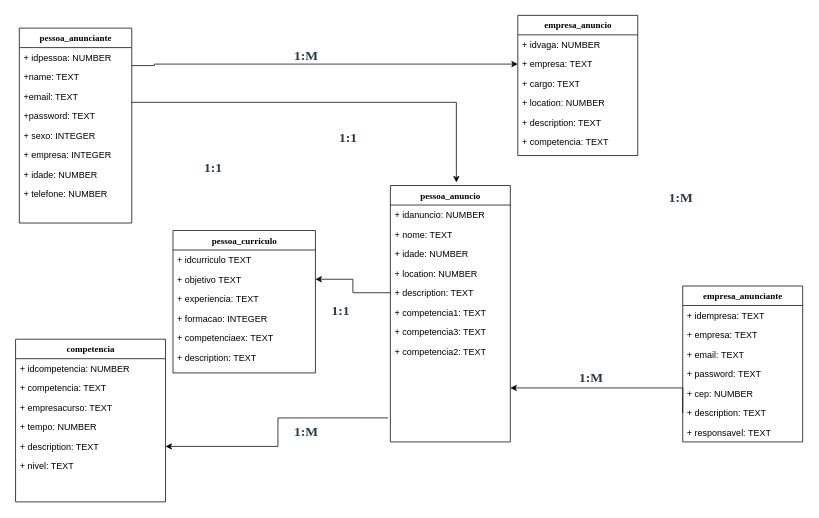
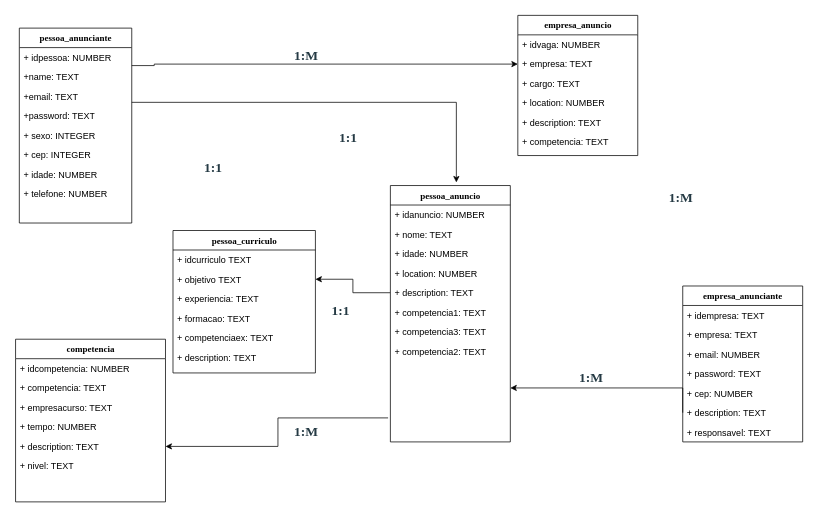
  <mxCell id="0" />
  <mxCell id="1" parent="0" />
  <mxCell id="2" style="edgeStyle=orthogonalEdgeStyle;rounded=0;orthogonalLoop=1;jettySize=auto;html=1;entryX=1;entryY=0.5;entryDx=0;entryDy=0;exitX=-0.019;exitY=0.761;exitDx=0;exitDy=0;exitPerimeter=0;" parent="1" source="45" target="19" edge="1"><mxGeometry relative="1" as="geometry" /></mxCell>
  <mxCell id="3" value="pessoa_anunciante" style="swimlane;html=1;fontStyle=1;align=center;verticalAlign=top;childLayout=stackLayout;horizontal=1;startSize=26;horizontalStack=0;resizeParent=1;resizeLast=0;collapsible=1;marginBottom=0;swimlaneFillColor=#ffffff;rounded=0;shadow=0;comic=0;labelBackgroundColor=none;strokeWidth=1;fillColor=none;fontFamily=Verdana;fontSize=12" parent="1" vertex="1"><mxGeometry x="25" y="37" width="150" height="260" as="geometry" /></mxCell>
  <mxCell id="4" value="+ idpessoa: NUMBER" style="text;html=1;strokeColor=none;fillColor=none;align=left;verticalAlign=top;spacingLeft=4;spacingRight=4;whiteSpace=wrap;overflow=hidden;rotatable=0;points=[[0,0.5],[1,0.5]];portConstraint=eastwest;" parent="3" vertex="1"><mxGeometry y="26" width="150" height="26" as="geometry" /></mxCell>
  <mxCell id="5" value="+name: TEXT" style="text;html=1;strokeColor=none;fillColor=none;align=left;verticalAlign=top;spacingLeft=4;spacingRight=4;whiteSpace=wrap;overflow=hidden;rotatable=0;points=[[0,0.5],[1,0.5]];portConstraint=eastwest;" parent="3" vertex="1"><mxGeometry y="52" width="150" height="26" as="geometry" /></mxCell>
  <mxCell id="6" value="+email: TEXT&lt;span style=&quot;color: rgba(0 , 0 , 0 , 0) ; font-family: monospace ; font-size: 0px&quot;&gt;%3CmxGraphModel%3E%3Croot%3E%3CmxCell%20id%3D%220%22%2F%3E%3CmxCell%20id%3D%221%22%20parent%3D%220%22%2F%3E%3CmxCell%20id%3D%222%22%20value%3D%22%2Bname%3A%20TEXT%22%20style%3D%22text%3Bhtml%3D1%3BstrokeColor%3Dnone%3BfillColor%3Dnone%3Balign%3Dleft%3BverticalAlign%3Dtop%3BspacingLeft%3D4%3BspacingRight%3D4%3BwhiteSpace%3Dwrap%3Boverflow%3Dhidden%3Brotatable%3D0%3Bpoints%3D%5B%5B0%2C0.5%5D%2C%5B1%2C0.5%5D%5D%3BportConstraint%3Deastwest%3B%22%20vertex%3D%221%22%20parent%3D%221%22%3E%3CmxGeometry%20x%3D%2290%22%20y%3D%2272%22%20width%3D%22160%22%20height%3D%2226%22%20as%3D%22geometry%22%2F%3E%3C%2FmxCell%3E%3C%2Froot%3E%3C%2FmxGraphModel%3E&lt;/span&gt;" style="text;html=1;strokeColor=none;fillColor=none;align=left;verticalAlign=top;spacingLeft=4;spacingRight=4;whiteSpace=wrap;overflow=hidden;rotatable=0;points=[[0,0.5],[1,0.5]];portConstraint=eastwest;" parent="3" vertex="1"><mxGeometry y="78" width="150" height="26" as="geometry" /></mxCell>
  <mxCell id="7" value="+password: TEXT" style="text;html=1;strokeColor=none;fillColor=none;align=left;verticalAlign=top;spacingLeft=4;spacingRight=4;whiteSpace=wrap;overflow=hidden;rotatable=0;points=[[0,0.5],[1,0.5]];portConstraint=eastwest;" parent="3" vertex="1"><mxGeometry y="104" width="150" height="26" as="geometry" /></mxCell>
  <mxCell id="8" value="+ sexo: INTEGER" style="text;html=1;strokeColor=none;fillColor=none;align=left;verticalAlign=top;spacingLeft=4;spacingRight=4;whiteSpace=wrap;overflow=hidden;rotatable=0;points=[[0,0.5],[1,0.5]];portConstraint=eastwest;" parent="3" vertex="1"><mxGeometry y="130" width="150" height="26" as="geometry" /></mxCell>
- <mxCell id="9" value="+ empresa: INTEGER" style="text;html=1;strokeColor=none;fillColor=none;align=left;verticalAlign=top;spacingLeft=4;spacingRight=4;whiteSpace=wrap;overflow=hidden;rotatable=0;points=[[0,0.5],[1,0.5]];portConstraint=eastwest;" parent="3" vertex="1"><mxGeometry y="156" width="150" height="26" as="geometry" /></mxCell>
+ <mxCell id="9" value="+ cep: INTEGER" style="text;html=1;strokeColor=none;fillColor=none;align=left;verticalAlign=top;spacingLeft=4;spacingRight=4;whiteSpace=wrap;overflow=hidden;rotatable=0;points=[[0,0.5],[1,0.5]];portConstraint=eastwest;" parent="3" vertex="1"><mxGeometry y="156" width="150" height="26" as="geometry" /></mxCell>
  <mxCell id="10" value="+ idade: NUMBER&lt;br&gt;&lt;br&gt;" style="text;html=1;strokeColor=none;fillColor=none;align=left;verticalAlign=top;spacingLeft=4;spacingRight=4;whiteSpace=wrap;overflow=hidden;rotatable=0;points=[[0,0.5],[1,0.5]];portConstraint=eastwest;" parent="3" vertex="1"><mxGeometry y="182" width="150" height="26" as="geometry" /></mxCell>
  <mxCell id="11" value="+ telefone: NUMBER&lt;br&gt;&lt;br&gt;" style="text;html=1;strokeColor=none;fillColor=none;align=left;verticalAlign=top;spacingLeft=4;spacingRight=4;whiteSpace=wrap;overflow=hidden;rotatable=0;points=[[0,0.5],[1,0.5]];portConstraint=eastwest;" parent="3" vertex="1"><mxGeometry y="208" width="150" height="26" as="geometry" /></mxCell>
  <mxCell id="12" value="&lt;b style=&quot;outline: none ; font-weight: bold ; color: rgb(37 , 58 , 68) ; font-family: &amp;#34;source serif pro&amp;#34; , serif ; font-size: 18px ; font-style: normal ; letter-spacing: normal ; text-indent: 0px ; text-transform: none ; word-spacing: 0px&quot;&gt;1:1&lt;/b&gt;" style="text;whiteSpace=wrap;html=1;" vertex="1" parent="1"><mxGeometry x="450" y="167" width="60" height="30" as="geometry" /></mxCell>
  <mxCell id="13" value="&lt;b style=&quot;outline: none ; font-weight: bold ; color: rgb(37 , 58 , 68) ; font-family: &amp;#34;source serif pro&amp;#34; , serif ; font-size: 18px ; font-style: normal ; letter-spacing: normal ; text-indent: 0px ; text-transform: none ; word-spacing: 0px&quot;&gt;1:1&lt;/b&gt;" style="text;whiteSpace=wrap;html=1;" vertex="1" parent="1"><mxGeometry x="270" y="207" width="60" height="30" as="geometry" /></mxCell>
  <mxCell id="14" value="competencia" style="swimlane;html=1;fontStyle=1;align=center;verticalAlign=top;childLayout=stackLayout;horizontal=1;startSize=26;horizontalStack=0;resizeParent=1;resizeLast=0;collapsible=1;marginBottom=0;swimlaneFillColor=#ffffff;rounded=0;shadow=0;comic=0;labelBackgroundColor=none;strokeWidth=1;fillColor=none;fontFamily=Verdana;fontSize=12" parent="1" vertex="1"><mxGeometry x="20" y="452" width="200" height="217" as="geometry"><mxRectangle x="70" y="540" width="120" height="26" as="alternateBounds" /></mxGeometry></mxCell>
  <mxCell id="15" value="+ idcompetencia: NUMBER" style="text;html=1;strokeColor=none;fillColor=none;align=left;verticalAlign=top;spacingLeft=4;spacingRight=4;whiteSpace=wrap;overflow=hidden;rotatable=0;points=[[0,0.5],[1,0.5]];portConstraint=eastwest;" parent="14" vertex="1"><mxGeometry y="26" width="200" height="26" as="geometry" /></mxCell>
  <mxCell id="16" value="+ competencia: TEXT" style="text;html=1;strokeColor=none;fillColor=none;align=left;verticalAlign=top;spacingLeft=4;spacingRight=4;whiteSpace=wrap;overflow=hidden;rotatable=0;points=[[0,0.5],[1,0.5]];portConstraint=eastwest;" parent="14" vertex="1"><mxGeometry y="52" width="200" height="26" as="geometry" /></mxCell>
  <mxCell id="17" value="+ empresacurso: TEXT" style="text;html=1;strokeColor=none;fillColor=none;align=left;verticalAlign=top;spacingLeft=4;spacingRight=4;whiteSpace=wrap;overflow=hidden;rotatable=0;points=[[0,0.5],[1,0.5]];portConstraint=eastwest;" parent="14" vertex="1"><mxGeometry y="78" width="200" height="26" as="geometry" /></mxCell>
  <mxCell id="18" value="+ tempo: NUMBER" style="text;html=1;strokeColor=none;fillColor=none;align=left;verticalAlign=top;spacingLeft=4;spacingRight=4;whiteSpace=wrap;overflow=hidden;rotatable=0;points=[[0,0.5],[1,0.5]];portConstraint=eastwest;" parent="14" vertex="1"><mxGeometry y="104" width="200" height="26" as="geometry" /></mxCell>
  <mxCell id="19" value="+ description: TEXT" style="text;html=1;strokeColor=none;fillColor=none;align=left;verticalAlign=top;spacingLeft=4;spacingRight=4;whiteSpace=wrap;overflow=hidden;rotatable=0;points=[[0,0.5],[1,0.5]];portConstraint=eastwest;" parent="14" vertex="1"><mxGeometry y="130" width="200" height="26" as="geometry" /></mxCell>
  <mxCell id="20" value="+ nivel: TEXT" style="text;html=1;strokeColor=none;fillColor=none;align=left;verticalAlign=top;spacingLeft=4;spacingRight=4;whiteSpace=wrap;overflow=hidden;rotatable=0;points=[[0,0.5],[1,0.5]];portConstraint=eastwest;" parent="14" vertex="1"><mxGeometry y="156" width="200" height="26" as="geometry" /></mxCell>
  <mxCell id="21" style="edgeStyle=orthogonalEdgeStyle;rounded=0;orthogonalLoop=1;jettySize=auto;html=1;entryX=1;entryY=0.5;entryDx=0;entryDy=0;exitX=0;exitY=0.5;exitDx=0;exitDy=0;" edge="1" parent="1" source="42" target="54"><mxGeometry relative="1" as="geometry"><mxPoint x="930.95" y="418.99" as="sourcePoint" /><mxPoint x="500" y="374.996" as="targetPoint" /></mxGeometry></mxCell>
  <mxCell id="22" value="empresa_anuncio" style="swimlane;html=1;fontStyle=1;align=center;verticalAlign=top;childLayout=stackLayout;horizontal=1;startSize=26;horizontalStack=0;resizeParent=1;resizeLast=0;collapsible=1;marginBottom=0;swimlaneFillColor=#ffffff;rounded=0;shadow=0;comic=0;labelBackgroundColor=none;strokeWidth=1;fillColor=none;fontFamily=Verdana;fontSize=12" parent="1" vertex="1"><mxGeometry x="690" y="20" width="160" height="187" as="geometry" /></mxCell>
  <mxCell id="23" value="+ idvaga: NUMBER" style="text;html=1;strokeColor=none;fillColor=none;align=left;verticalAlign=top;spacingLeft=4;spacingRight=4;whiteSpace=wrap;overflow=hidden;rotatable=0;points=[[0,0.5],[1,0.5]];portConstraint=eastwest;" parent="22" vertex="1"><mxGeometry y="26" width="160" height="26" as="geometry" /></mxCell>
  <mxCell id="24" value="+ empresa: TEXT" style="text;html=1;strokeColor=none;fillColor=none;align=left;verticalAlign=top;spacingLeft=4;spacingRight=4;whiteSpace=wrap;overflow=hidden;rotatable=0;points=[[0,0.5],[1,0.5]];portConstraint=eastwest;" parent="22" vertex="1"><mxGeometry y="52" width="160" height="26" as="geometry" /></mxCell>
  <mxCell id="25" value="+ cargo: TEXT" style="text;html=1;strokeColor=none;fillColor=none;align=left;verticalAlign=top;spacingLeft=4;spacingRight=4;whiteSpace=wrap;overflow=hidden;rotatable=0;points=[[0,0.5],[1,0.5]];portConstraint=eastwest;" parent="22" vertex="1"><mxGeometry y="78" width="160" height="26" as="geometry" /></mxCell>
  <mxCell id="26" value="+ location: NUMBER" style="text;html=1;strokeColor=none;fillColor=none;align=left;verticalAlign=top;spacingLeft=4;spacingRight=4;whiteSpace=wrap;overflow=hidden;rotatable=0;points=[[0,0.5],[1,0.5]];portConstraint=eastwest;" parent="22" vertex="1"><mxGeometry y="104" width="160" height="26" as="geometry" /></mxCell>
  <mxCell id="27" value="+ description: TEXT" style="text;html=1;strokeColor=none;fillColor=none;align=left;verticalAlign=top;spacingLeft=4;spacingRight=4;whiteSpace=wrap;overflow=hidden;rotatable=0;points=[[0,0.5],[1,0.5]];portConstraint=eastwest;" parent="22" vertex="1"><mxGeometry y="130" width="160" height="26" as="geometry" /></mxCell>
  <mxCell id="28" value="+ competencia: TEXT" style="text;html=1;strokeColor=none;fillColor=none;align=left;verticalAlign=top;spacingLeft=4;spacingRight=4;whiteSpace=wrap;overflow=hidden;rotatable=0;points=[[0,0.5],[1,0.5]];portConstraint=eastwest;" parent="22" vertex="1"><mxGeometry y="156" width="160" height="26" as="geometry" /></mxCell>
  <mxCell id="29" value="empresa_anunciante" style="swimlane;html=1;fontStyle=1;align=center;verticalAlign=top;childLayout=stackLayout;horizontal=1;startSize=26;horizontalStack=0;resizeParent=1;resizeLast=0;collapsible=1;marginBottom=0;swimlaneFillColor=#ffffff;rounded=0;shadow=0;comic=0;labelBackgroundColor=none;strokeWidth=1;fillColor=none;fontFamily=Verdana;fontSize=12" parent="1" vertex="1"><mxGeometry x="910" y="381" width="160" height="208" as="geometry" /></mxCell>
  <mxCell id="30" value="+ idempresa: TEXT" style="text;html=1;strokeColor=none;fillColor=none;align=left;verticalAlign=top;spacingLeft=4;spacingRight=4;whiteSpace=wrap;overflow=hidden;rotatable=0;points=[[0,0.5],[1,0.5]];portConstraint=eastwest;" parent="29" vertex="1"><mxGeometry y="26" width="160" height="26" as="geometry" /></mxCell>
  <mxCell id="31" value="+ empresa: TEXT" style="text;html=1;strokeColor=none;fillColor=none;align=left;verticalAlign=top;spacingLeft=4;spacingRight=4;whiteSpace=wrap;overflow=hidden;rotatable=0;points=[[0,0.5],[1,0.5]];portConstraint=eastwest;" parent="29" vertex="1"><mxGeometry y="52" width="160" height="26" as="geometry" /></mxCell>
- <mxCell id="32" value="+ email: TEXT" style="text;html=1;strokeColor=none;fillColor=none;align=left;verticalAlign=top;spacingLeft=4;spacingRight=4;whiteSpace=wrap;overflow=hidden;rotatable=0;points=[[0,0.5],[1,0.5]];portConstraint=eastwest;" parent="29" vertex="1"><mxGeometry y="78" width="160" height="26" as="geometry" /></mxCell>
+ <mxCell id="32" value="+ email: NUMBER" style="text;html=1;strokeColor=none;fillColor=none;align=left;verticalAlign=top;spacingLeft=4;spacingRight=4;whiteSpace=wrap;overflow=hidden;rotatable=0;points=[[0,0.5],[1,0.5]];portConstraint=eastwest;" parent="29" vertex="1"><mxGeometry y="78" width="160" height="26" as="geometry" /></mxCell>
  <mxCell id="33" value="+ password: TEXT" style="text;html=1;strokeColor=none;fillColor=none;align=left;verticalAlign=top;spacingLeft=4;spacingRight=4;whiteSpace=wrap;overflow=hidden;rotatable=0;points=[[0,0.5],[1,0.5]];portConstraint=eastwest;" parent="29" vertex="1"><mxGeometry y="104" width="160" height="26" as="geometry" /></mxCell>
  <mxCell id="34" value="+ cep: NUMBER" style="text;html=1;strokeColor=none;fillColor=none;align=left;verticalAlign=top;spacingLeft=4;spacingRight=4;whiteSpace=wrap;overflow=hidden;rotatable=0;points=[[0,0.5],[1,0.5]];portConstraint=eastwest;" parent="29" vertex="1"><mxGeometry y="130" width="160" height="26" as="geometry" /></mxCell>
  <mxCell id="35" value="+ description: TEXT" style="text;html=1;strokeColor=none;fillColor=none;align=left;verticalAlign=top;spacingLeft=4;spacingRight=4;whiteSpace=wrap;overflow=hidden;rotatable=0;points=[[0,0.5],[1,0.5]];portConstraint=eastwest;" parent="29" vertex="1"><mxGeometry y="156" width="160" height="26" as="geometry" /></mxCell>
  <mxCell id="36" value="+ responsavel: TEXT" style="text;html=1;strokeColor=none;fillColor=none;align=left;verticalAlign=top;spacingLeft=4;spacingRight=4;whiteSpace=wrap;overflow=hidden;rotatable=0;points=[[0,0.5],[1,0.5]];portConstraint=eastwest;" parent="29" vertex="1"><mxGeometry y="182" width="160" height="26" as="geometry" /></mxCell>
  <mxCell id="37" value="pessoa_anuncio" style="swimlane;html=1;fontStyle=1;align=center;verticalAlign=top;childLayout=stackLayout;horizontal=1;startSize=26;horizontalStack=0;resizeParent=1;resizeLast=0;collapsible=1;marginBottom=0;swimlaneFillColor=#ffffff;rounded=0;shadow=0;comic=0;labelBackgroundColor=none;strokeWidth=1;fillColor=none;fontFamily=Verdana;fontSize=12" parent="1" vertex="1"><mxGeometry x="520" y="247" width="160" height="342" as="geometry"><mxRectangle x="500" y="260" width="140" height="26" as="alternateBounds" /></mxGeometry></mxCell>
  <mxCell id="38" value="+ idanuncio: NUMBER" style="text;html=1;strokeColor=none;fillColor=none;align=left;verticalAlign=top;spacingLeft=4;spacingRight=4;whiteSpace=wrap;overflow=hidden;rotatable=0;points=[[0,0.5],[1,0.5]];portConstraint=eastwest;" parent="37" vertex="1"><mxGeometry y="26" width="160" height="26" as="geometry" /></mxCell>
  <mxCell id="39" value="+ nome: TEXT" style="text;html=1;strokeColor=none;fillColor=none;align=left;verticalAlign=top;spacingLeft=4;spacingRight=4;whiteSpace=wrap;overflow=hidden;rotatable=0;points=[[0,0.5],[1,0.5]];portConstraint=eastwest;" vertex="1" parent="37"><mxGeometry y="52" width="160" height="26" as="geometry" /></mxCell>
  <mxCell id="40" value="+ idade: NUMBER" style="text;html=1;strokeColor=none;fillColor=none;align=left;verticalAlign=top;spacingLeft=4;spacingRight=4;whiteSpace=wrap;overflow=hidden;rotatable=0;points=[[0,0.5],[1,0.5]];portConstraint=eastwest;" parent="37" vertex="1"><mxGeometry y="78" width="160" height="26" as="geometry" /></mxCell>
  <mxCell id="41" value="+ location: NUMBER" style="text;html=1;strokeColor=none;fillColor=none;align=left;verticalAlign=top;spacingLeft=4;spacingRight=4;whiteSpace=wrap;overflow=hidden;rotatable=0;points=[[0,0.5],[1,0.5]];portConstraint=eastwest;" parent="37" vertex="1"><mxGeometry y="104" width="160" height="26" as="geometry" /></mxCell>
  <mxCell id="42" value="+ description: TEXT" style="text;html=1;strokeColor=none;fillColor=none;align=left;verticalAlign=top;spacingLeft=4;spacingRight=4;whiteSpace=wrap;overflow=hidden;rotatable=0;points=[[0,0.5],[1,0.5]];portConstraint=eastwest;" parent="37" vertex="1"><mxGeometry y="130" width="160" height="26" as="geometry" /></mxCell>
  <mxCell id="43" value="+ competencia1: TEXT" style="text;html=1;strokeColor=none;fillColor=none;align=left;verticalAlign=top;spacingLeft=4;spacingRight=4;whiteSpace=wrap;overflow=hidden;rotatable=0;points=[[0,0.5],[1,0.5]];portConstraint=eastwest;" vertex="1" parent="37"><mxGeometry y="156" width="160" height="26" as="geometry" /></mxCell>
  <mxCell id="44" value="+ competencia3: TEXT" style="text;html=1;strokeColor=none;fillColor=none;align=left;verticalAlign=top;spacingLeft=4;spacingRight=4;whiteSpace=wrap;overflow=hidden;rotatable=0;points=[[0,0.5],[1,0.5]];portConstraint=eastwest;" vertex="1" parent="37"><mxGeometry y="182" width="160" height="26" as="geometry" /></mxCell>
  <mxCell id="45" value="+ competencia2: TEXT" style="text;html=1;strokeColor=none;fillColor=none;align=left;verticalAlign=top;spacingLeft=4;spacingRight=4;whiteSpace=wrap;overflow=hidden;rotatable=0;points=[[0,0.5],[1,0.5]];portConstraint=eastwest;" vertex="1" parent="37"><mxGeometry y="208" width="160" height="134" as="geometry" /></mxCell>
  <mxCell id="46" style="edgeStyle=orthogonalEdgeStyle;rounded=0;orthogonalLoop=1;jettySize=auto;html=1;exitX=0;exitY=0.5;exitDx=0;exitDy=0;" edge="1" parent="1" source="35"><mxGeometry relative="1" as="geometry"><mxPoint x="680" y="452" as="sourcePoint" /><mxPoint x="680" y="517" as="targetPoint" /><Array as="points"><mxPoint x="910" y="517" /></Array></mxGeometry></mxCell>
  <mxCell id="47" style="edgeStyle=orthogonalEdgeStyle;rounded=0;orthogonalLoop=1;jettySize=auto;html=1;entryX=0;entryY=0.5;entryDx=0;entryDy=0;" edge="1" parent="1" target="24"><mxGeometry relative="1" as="geometry"><mxPoint x="175" y="87" as="sourcePoint" /><mxPoint x="234.52" y="438.272" as="targetPoint" /><Array as="points"><mxPoint x="205" y="87" /><mxPoint x="205" y="85" /></Array></mxGeometry></mxCell>
  <mxCell id="48" value="&lt;b style=&quot;outline: none ; font-weight: bold ; color: rgb(37 , 58 , 68) ; font-family: &amp;#34;source serif pro&amp;#34; , serif ; font-size: 18px ; font-style: normal ; letter-spacing: normal ; text-indent: 0px ; text-transform: none ; word-spacing: 0px&quot;&gt;1:M&lt;/b&gt;" style="text;whiteSpace=wrap;html=1;" vertex="1" parent="1"><mxGeometry x="390" y="57" width="60" height="30" as="geometry" /></mxCell>
  <mxCell id="49" value="&lt;b style=&quot;outline: none ; font-weight: bold ; color: rgb(37 , 58 , 68) ; font-family: &amp;#34;source serif pro&amp;#34; , serif ; font-size: 18px ; font-style: normal ; letter-spacing: normal ; text-indent: 0px ; text-transform: none ; word-spacing: 0px&quot;&gt;1:M&lt;/b&gt;" style="text;whiteSpace=wrap;html=1;" vertex="1" parent="1"><mxGeometry x="890" y="247" width="60" height="30" as="geometry" /></mxCell>
  <mxCell id="50" value="&lt;b style=&quot;outline: none ; font-weight: bold ; color: rgb(37 , 58 , 68) ; font-family: &amp;#34;source serif pro&amp;#34; , serif ; font-size: 18px ; font-style: normal ; letter-spacing: normal ; text-indent: 0px ; text-transform: none ; word-spacing: 0px&quot;&gt;1:M&lt;/b&gt;" style="text;whiteSpace=wrap;html=1;" vertex="1" parent="1"><mxGeometry x="770" y="487" width="60" height="30" as="geometry" /></mxCell>
  <mxCell id="51" value="&lt;b style=&quot;outline: none ; font-weight: bold ; color: rgb(37 , 58 , 68) ; font-family: &amp;#34;source serif pro&amp;#34; , serif ; font-size: 18px ; font-style: normal ; letter-spacing: normal ; text-indent: 0px ; text-transform: none ; word-spacing: 0px&quot;&gt;1:M&lt;/b&gt;" style="text;whiteSpace=wrap;html=1;" vertex="1" parent="1"><mxGeometry x="390" y="559" width="60" height="30" as="geometry" /></mxCell>
  <mxCell id="52" value="pessoa_curriculo" style="swimlane;html=1;fontStyle=1;align=center;verticalAlign=top;childLayout=stackLayout;horizontal=1;startSize=26;horizontalStack=0;resizeParent=1;resizeLast=0;collapsible=1;marginBottom=0;swimlaneFillColor=#ffffff;rounded=0;shadow=0;comic=0;labelBackgroundColor=none;strokeWidth=1;fillColor=none;fontFamily=Verdana;fontSize=12" parent="1" vertex="1"><mxGeometry x="230" y="307" width="190" height="190" as="geometry"><mxRectangle x="300" y="370" width="150" height="26" as="alternateBounds" /></mxGeometry></mxCell>
  <mxCell id="53" value="+ idcurriculo TEXT" style="text;html=1;strokeColor=none;fillColor=none;align=left;verticalAlign=top;spacingLeft=4;spacingRight=4;whiteSpace=wrap;overflow=hidden;rotatable=0;points=[[0,0.5],[1,0.5]];portConstraint=eastwest;" parent="52" vertex="1"><mxGeometry y="26" width="190" height="26" as="geometry" /></mxCell>
  <mxCell id="54" value="+ objetivo TEXT" style="text;html=1;strokeColor=none;fillColor=none;align=left;verticalAlign=top;spacingLeft=4;spacingRight=4;whiteSpace=wrap;overflow=hidden;rotatable=0;points=[[0,0.5],[1,0.5]];portConstraint=eastwest;" vertex="1" parent="52"><mxGeometry y="52" width="190" height="26" as="geometry" /></mxCell>
  <mxCell id="55" value="+ experiencia: TEXT" style="text;html=1;strokeColor=none;fillColor=none;align=left;verticalAlign=top;spacingLeft=4;spacingRight=4;whiteSpace=wrap;overflow=hidden;rotatable=0;points=[[0,0.5],[1,0.5]];portConstraint=eastwest;" parent="52" vertex="1"><mxGeometry y="78" width="190" height="26" as="geometry" /></mxCell>
- <mxCell id="56" value="+ formacao: INTEGER" style="text;html=1;strokeColor=none;fillColor=none;align=left;verticalAlign=top;spacingLeft=4;spacingRight=4;whiteSpace=wrap;overflow=hidden;rotatable=0;points=[[0,0.5],[1,0.5]];portConstraint=eastwest;" parent="52" vertex="1"><mxGeometry y="104" width="190" height="26" as="geometry" /></mxCell>
+ <mxCell id="56" value="+ formacao: TEXT" style="text;html=1;strokeColor=none;fillColor=none;align=left;verticalAlign=top;spacingLeft=4;spacingRight=4;whiteSpace=wrap;overflow=hidden;rotatable=0;points=[[0,0.5],[1,0.5]];portConstraint=eastwest;" parent="52" vertex="1"><mxGeometry y="104" width="190" height="26" as="geometry" /></mxCell>
  <mxCell id="57" value="+ competenciaex: TEXT" style="text;html=1;strokeColor=none;fillColor=none;align=left;verticalAlign=top;spacingLeft=4;spacingRight=4;whiteSpace=wrap;overflow=hidden;rotatable=0;points=[[0,0.5],[1,0.5]];portConstraint=eastwest;" vertex="1" parent="52"><mxGeometry y="130" width="190" height="26" as="geometry" /></mxCell>
  <mxCell id="58" value="+ description: TEXT" style="text;html=1;strokeColor=none;fillColor=none;align=left;verticalAlign=top;spacingLeft=4;spacingRight=4;whiteSpace=wrap;overflow=hidden;rotatable=0;points=[[0,0.5],[1,0.5]];portConstraint=eastwest;" parent="52" vertex="1"><mxGeometry y="156" width="190" height="26" as="geometry" /></mxCell>
  <mxCell id="59" value="&lt;b style=&quot;outline: none ; font-weight: bold ; color: rgb(37 , 58 , 68) ; font-family: &amp;#34;source serif pro&amp;#34; , serif ; font-size: 18px ; font-style: normal ; letter-spacing: normal ; text-indent: 0px ; text-transform: none ; word-spacing: 0px&quot;&gt;1:1&lt;/b&gt;" style="text;whiteSpace=wrap;html=1;" vertex="1" parent="1"><mxGeometry x="440" y="397" width="60" height="30" as="geometry" /></mxCell>
  <mxCell id="60" style="edgeStyle=orthogonalEdgeStyle;rounded=0;orthogonalLoop=1;jettySize=auto;html=1;entryX=0.55;entryY=-0.012;entryDx=0;entryDy=0;entryPerimeter=0;exitX=1;exitY=0.808;exitDx=0;exitDy=0;exitPerimeter=0;" parent="1" source="6" target="37" edge="1"><mxGeometry relative="1" as="geometry" /></mxCell>
